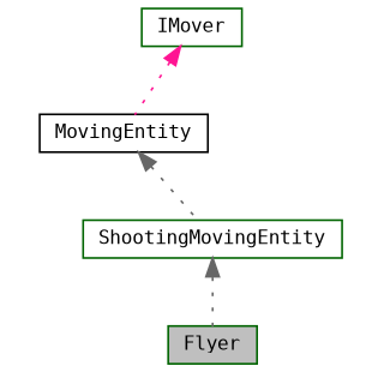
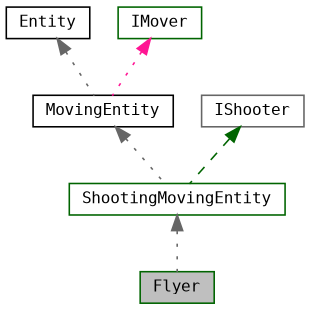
  digraph {
    fontname="DejaVu Sans Mono"
    node [color=darkgreen fillcolor=white fontname="DejaVu Sans Mono" fontsize=10 shape=record style=filled]
    edge [color=gray40 dir=back fontname="DejaVu Sans Mono" fontsize=10 labelfontname=Helvetica labelfontsize=10 style=dotted]
    n1 [fillcolor=grey75 fontcolor=black height=0.2 label=Flyer width=0.4]
    n2 [height=0.2 label=ShootingMovingEntity width=0.4]
    n3 [color=black height=0.2 label=MovingEntity width=0.4]
+   n4 [color=black height=0.2 label=Entity width=0.4]
    n5 [height=0.2 label=IMover width=0.4]
+   n6 [color=gray40 height=0.2 label=IShooter width=0.4]
    n2 -> n1
    n3 -> n2
+   n4 -> n3
    n5 -> n3 [color=deeppink]
+   n6 -> n2 [color=darkgreen style=dashed]
  }
